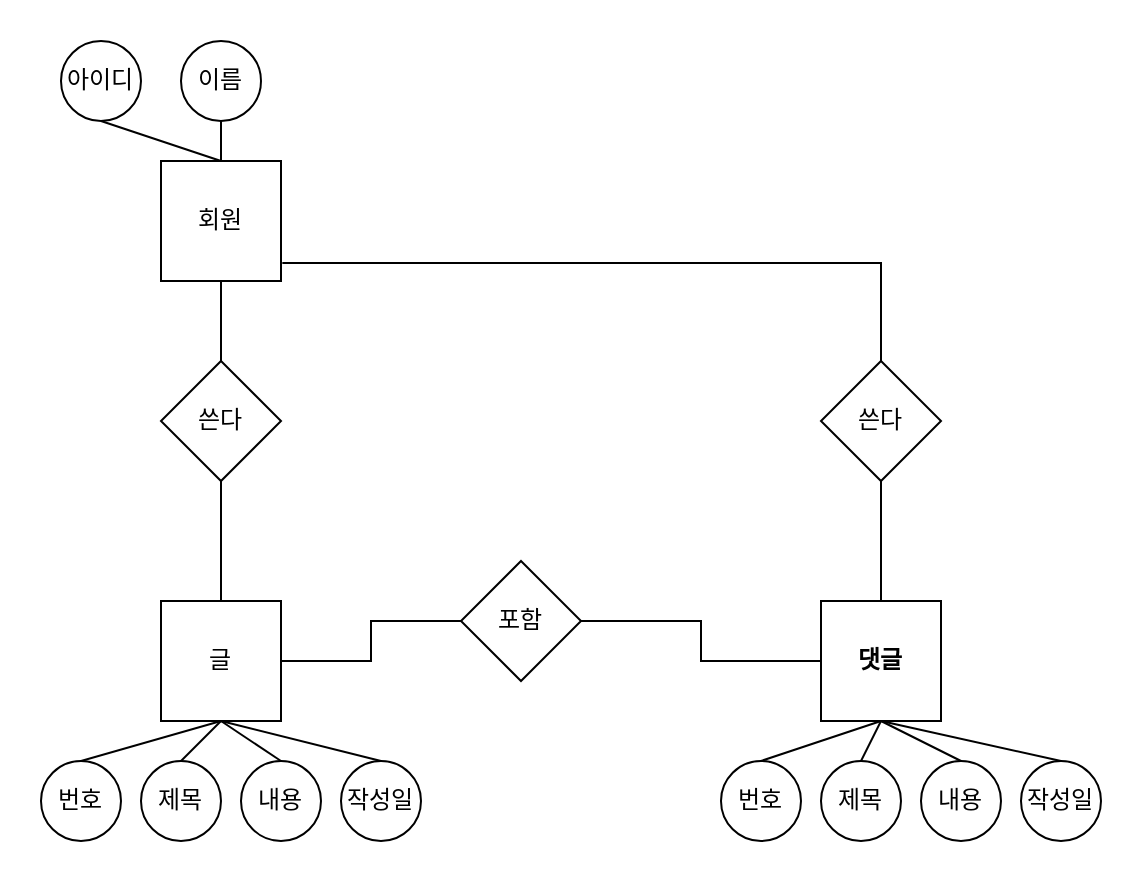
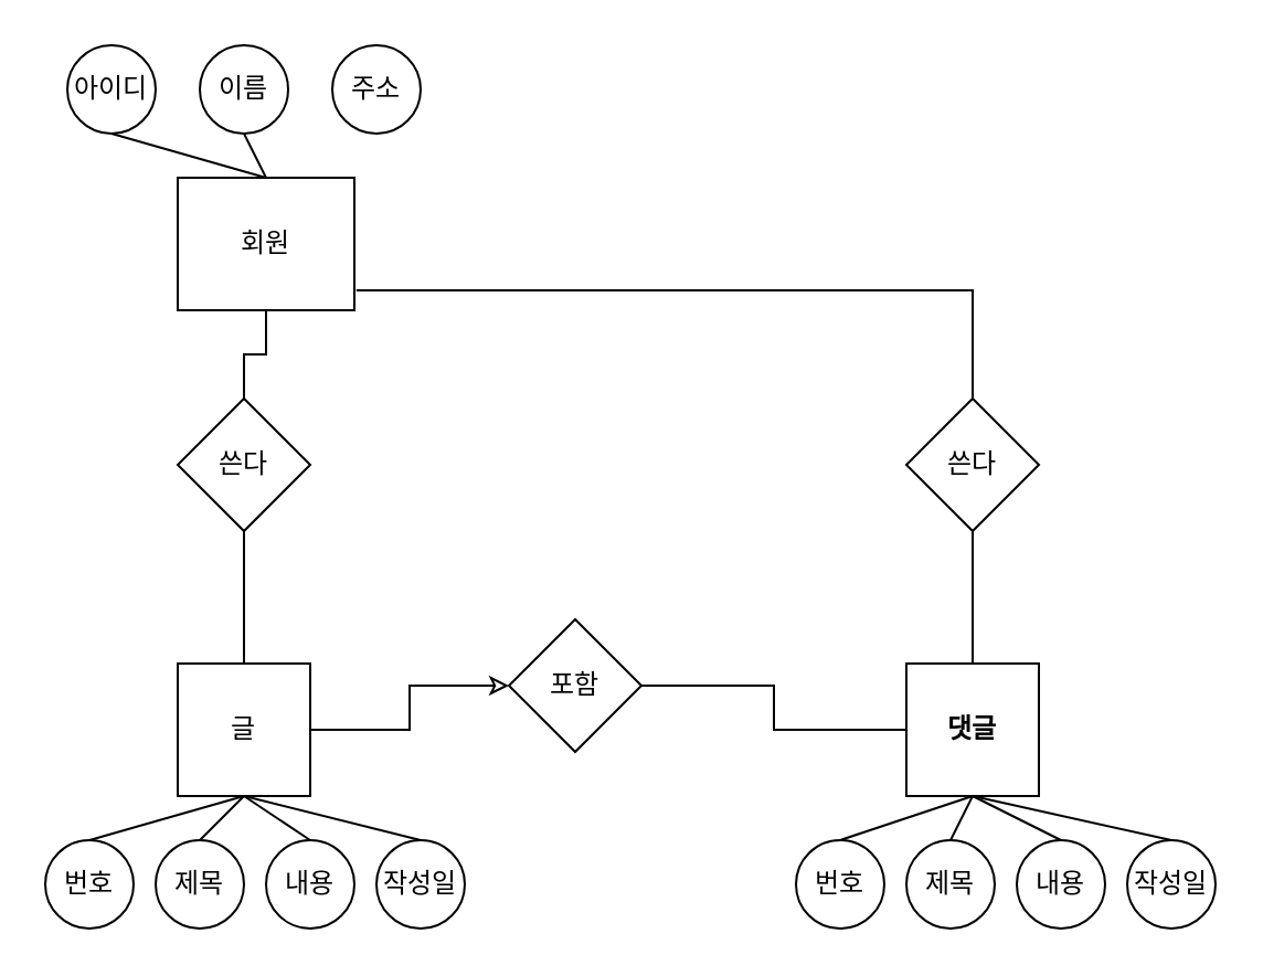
  <mxCell id="0" />
  <mxCell id="1" parent="0" />
  <mxCell id="2" style="edgeStyle=orthogonalEdgeStyle;rounded=0;orthogonalLoop=1;jettySize=auto;html=1;endArrow=none;endFill=0;startArrow=none;startFill=0;" edge="1" parent="1" source="4" target="22"><mxGeometry relative="1" as="geometry" /></mxCell>
  <mxCell id="3" style="edgeStyle=orthogonalEdgeStyle;rounded=0;orthogonalLoop=1;jettySize=auto;html=1;endArrow=none;endFill=0;startArrow=none;startFill=0;exitX=1.011;exitY=0.85;exitDx=0;exitDy=0;exitPerimeter=0;" edge="1" parent="1" source="4" target="23"><mxGeometry relative="1" as="geometry" /></mxCell>
- <mxCell id="4" value="회원" style="rounded=0;whiteSpace=wrap;html=1;strokeColor=default;" vertex="1" parent="1"><mxGeometry x="80" y="80" width="60" height="60" as="geometry" /></mxCell>
+ <mxCell id="4" value="회원" style="rounded=0;whiteSpace=wrap;html=1;strokeColor=default;" vertex="1" parent="1"><mxGeometry x="80" y="80" width="80" height="60" as="geometry" /></mxCell>
  <mxCell id="5" style="edgeStyle=orthogonalEdgeStyle;rounded=0;orthogonalLoop=1;jettySize=auto;html=1;endArrow=none;endFill=0;startArrow=none;startFill=0;" edge="1" parent="1" source="7" target="24"><mxGeometry relative="1" as="geometry" /></mxCell>
  <mxCell id="6" style="edgeStyle=orthogonalEdgeStyle;rounded=0;orthogonalLoop=1;jettySize=auto;html=1;entryX=0.5;entryY=1;entryDx=0;entryDy=0;endArrow=none;endFill=0;startArrow=none;startFill=0;" edge="1" parent="1" source="7" target="23"><mxGeometry relative="1" as="geometry"><Array as="points"><mxPoint x="440" y="260" /><mxPoint x="440" y="260" /></Array></mxGeometry></mxCell>
  <mxCell id="7" value="댓글" style="rounded=0;whiteSpace=wrap;html=1;fontStyle=1" vertex="1" parent="1"><mxGeometry x="410" y="300" width="60" height="60" as="geometry" /></mxCell>
  <mxCell id="8" style="edgeStyle=orthogonalEdgeStyle;rounded=0;orthogonalLoop=1;jettySize=auto;html=1;entryX=0.5;entryY=1;entryDx=0;entryDy=0;endArrow=none;endFill=0;startArrow=none;startFill=0;" edge="1" parent="1" source="10" target="22"><mxGeometry relative="1" as="geometry" /></mxCell>
- <mxCell id="9" style="edgeStyle=orthogonalEdgeStyle;rounded=0;orthogonalLoop=1;jettySize=auto;html=1;entryX=0;entryY=0.5;entryDx=0;entryDy=0;endArrow=none;endFill=0;startArrow=none;startFill=0;" edge="1" parent="1" source="10" target="24"><mxGeometry relative="1" as="geometry" /></mxCell>
+ <mxCell id="9" style="edgeStyle=orthogonalEdgeStyle;rounded=0;orthogonalLoop=1;jettySize=auto;html=1;entryX=0;entryY=0.5;entryDx=0;entryDy=0;endArrow=classic;endFill=0;startArrow=none;startFill=0;" edge="1" parent="1" source="10" target="24"><mxGeometry relative="1" as="geometry" /></mxCell>
  <mxCell id="10" value="글" style="rounded=0;whiteSpace=wrap;html=1;" vertex="1" parent="1"><mxGeometry x="80" y="300" width="60" height="60" as="geometry" /></mxCell>
  <mxCell id="11" value="아이디" style="ellipse;whiteSpace=wrap;html=1;aspect=fixed;strokeColor=default;" vertex="1" parent="1"><mxGeometry x="30" y="20" width="40" height="40" as="geometry" /></mxCell>
  <mxCell id="12" value="이름" style="ellipse;whiteSpace=wrap;html=1;aspect=fixed;" vertex="1" parent="1"><mxGeometry x="90" y="20" width="40" height="40" as="geometry" /></mxCell>
+ <mxCell id="13" value="주소" style="ellipse;whiteSpace=wrap;html=1;aspect=fixed;" vertex="1" parent="1"><mxGeometry x="150" y="20" width="40" height="40" as="geometry" /></mxCell>
  <mxCell id="14" value="번호" style="ellipse;whiteSpace=wrap;html=1;aspect=fixed;strokeColor=default;" vertex="1" parent="1"><mxGeometry x="20" y="380" width="40" height="40" as="geometry" /></mxCell>
  <mxCell id="15" value="제목" style="ellipse;whiteSpace=wrap;html=1;aspect=fixed;strokeColor=default;" vertex="1" parent="1"><mxGeometry x="70" y="380" width="40" height="40" as="geometry" /></mxCell>
  <mxCell id="16" value="내용" style="ellipse;whiteSpace=wrap;html=1;aspect=fixed;strokeColor=default;" vertex="1" parent="1"><mxGeometry x="120" y="380" width="40" height="40" as="geometry" /></mxCell>
  <mxCell id="17" value="작성일" style="ellipse;whiteSpace=wrap;html=1;aspect=fixed;strokeColor=default;" vertex="1" parent="1"><mxGeometry x="170" y="380" width="40" height="40" as="geometry" /></mxCell>
  <mxCell id="18" value="번호" style="ellipse;whiteSpace=wrap;html=1;aspect=fixed;strokeColor=default;" vertex="1" parent="1"><mxGeometry x="360" y="380" width="40" height="40" as="geometry" /></mxCell>
  <mxCell id="19" value="제목" style="ellipse;whiteSpace=wrap;html=1;aspect=fixed;strokeColor=default;" vertex="1" parent="1"><mxGeometry x="410" y="380" width="40" height="40" as="geometry" /></mxCell>
  <mxCell id="20" value="내용" style="ellipse;whiteSpace=wrap;html=1;aspect=fixed;strokeColor=default;" vertex="1" parent="1"><mxGeometry x="460" y="380" width="40" height="40" as="geometry" /></mxCell>
  <mxCell id="21" value="작성일" style="ellipse;whiteSpace=wrap;html=1;aspect=fixed;strokeColor=default;" vertex="1" parent="1"><mxGeometry x="510" y="380" width="40" height="40" as="geometry" /></mxCell>
  <mxCell id="22" value="쓴다" style="rhombus;whiteSpace=wrap;html=1;" vertex="1" parent="1"><mxGeometry x="80" y="180" width="60" height="60" as="geometry" /></mxCell>
  <mxCell id="23" value="쓴다" style="rhombus;whiteSpace=wrap;html=1;" vertex="1" parent="1"><mxGeometry x="410" y="180" width="60" height="60" as="geometry" /></mxCell>
  <mxCell id="24" value="포함" style="rhombus;whiteSpace=wrap;html=1;" vertex="1" parent="1"><mxGeometry x="230" y="280" width="60" height="60" as="geometry" /></mxCell>
  <mxCell id="25" value="" style="edgeStyle=none;orthogonalLoop=1;jettySize=auto;html=1;rounded=0;endArrow=none;endFill=0;exitX=0.5;exitY=0;exitDx=0;exitDy=0;entryX=0.5;entryY=1;entryDx=0;entryDy=0;" edge="1" parent="1" source="4" target="12"><mxGeometry width="80" relative="1" as="geometry"><mxPoint x="120" y="90" as="sourcePoint" /><mxPoint x="180" y="70" as="targetPoint" /><Array as="points" /></mxGeometry></mxCell>
  <mxCell id="26" value="" style="edgeStyle=none;orthogonalLoop=1;jettySize=auto;html=1;rounded=0;endArrow=none;endFill=0;exitX=0.5;exitY=0;exitDx=0;exitDy=0;entryX=0.5;entryY=1;entryDx=0;entryDy=0;" edge="1" parent="1" source="4"><mxGeometry width="80" relative="1" as="geometry"><mxPoint x="-10" y="80" as="sourcePoint" /><mxPoint x="50" y="60" as="targetPoint" /><Array as="points" /></mxGeometry></mxCell>
  <mxCell id="27" value="" style="edgeStyle=none;orthogonalLoop=1;jettySize=auto;html=1;rounded=0;endArrow=none;endFill=0;exitX=0.5;exitY=0;exitDx=0;exitDy=0;entryX=0.5;entryY=1;entryDx=0;entryDy=0;" edge="1" parent="1"><mxGeometry width="80" relative="1" as="geometry"><mxPoint x="40" y="380" as="sourcePoint" /><mxPoint x="110" y="360" as="targetPoint" /><Array as="points" /></mxGeometry></mxCell>
  <mxCell id="28" value="" style="edgeStyle=none;orthogonalLoop=1;jettySize=auto;html=1;rounded=0;endArrow=none;endFill=0;exitX=0.5;exitY=0;exitDx=0;exitDy=0;" edge="1" parent="1" source="15"><mxGeometry width="80" relative="1" as="geometry"><mxPoint x="50" y="390" as="sourcePoint" /><mxPoint x="110" y="360" as="targetPoint" /><Array as="points" /></mxGeometry></mxCell>
  <mxCell id="29" value="" style="edgeStyle=none;orthogonalLoop=1;jettySize=auto;html=1;rounded=0;endArrow=none;endFill=0;exitX=0.5;exitY=0;exitDx=0;exitDy=0;entryX=0.5;entryY=1;entryDx=0;entryDy=0;" edge="1" parent="1" source="16" target="10"><mxGeometry width="80" relative="1" as="geometry"><mxPoint x="60" y="400" as="sourcePoint" /><mxPoint x="130" y="380" as="targetPoint" /><Array as="points" /></mxGeometry></mxCell>
  <mxCell id="30" value="" style="edgeStyle=none;orthogonalLoop=1;jettySize=auto;html=1;rounded=0;endArrow=none;endFill=0;exitX=0.5;exitY=0;exitDx=0;exitDy=0;entryX=0.5;entryY=1;entryDx=0;entryDy=0;" edge="1" parent="1" source="17" target="10"><mxGeometry width="80" relative="1" as="geometry"><mxPoint x="70" y="410" as="sourcePoint" /><mxPoint x="140" y="390" as="targetPoint" /><Array as="points" /></mxGeometry></mxCell>
  <mxCell id="31" value="" style="edgeStyle=none;orthogonalLoop=1;jettySize=auto;html=1;rounded=0;endArrow=none;endFill=0;exitX=0.5;exitY=0;exitDx=0;exitDy=0;entryX=0.5;entryY=1;entryDx=0;entryDy=0;" edge="1" parent="1" source="18"><mxGeometry width="80" relative="1" as="geometry"><mxPoint x="370" y="380" as="sourcePoint" /><mxPoint x="440" y="360" as="targetPoint" /><Array as="points" /></mxGeometry></mxCell>
  <mxCell id="32" value="" style="edgeStyle=none;orthogonalLoop=1;jettySize=auto;html=1;rounded=0;endArrow=none;endFill=0;exitX=0.5;exitY=0;exitDx=0;exitDy=0;entryX=0.5;entryY=1;entryDx=0;entryDy=0;" edge="1" parent="1" source="19" target="7"><mxGeometry width="80" relative="1" as="geometry"><mxPoint x="380" y="390" as="sourcePoint" /><mxPoint x="440" y="370" as="targetPoint" /><Array as="points" /></mxGeometry></mxCell>
  <mxCell id="33" value="" style="edgeStyle=none;orthogonalLoop=1;jettySize=auto;html=1;rounded=0;endArrow=none;endFill=0;exitX=0.5;exitY=0;exitDx=0;exitDy=0;" edge="1" parent="1" source="20"><mxGeometry width="80" relative="1" as="geometry"><mxPoint x="390" y="400" as="sourcePoint" /><mxPoint x="440" y="360" as="targetPoint" /><Array as="points" /></mxGeometry></mxCell>
  <mxCell id="34" value="" style="edgeStyle=none;orthogonalLoop=1;jettySize=auto;html=1;rounded=0;endArrow=none;endFill=0;exitX=0.5;exitY=0;exitDx=0;exitDy=0;" edge="1" parent="1" source="21"><mxGeometry width="80" relative="1" as="geometry"><mxPoint x="400" y="410" as="sourcePoint" /><mxPoint x="440" y="360" as="targetPoint" /><Array as="points" /></mxGeometry></mxCell>
